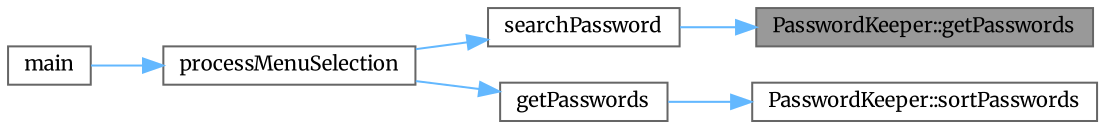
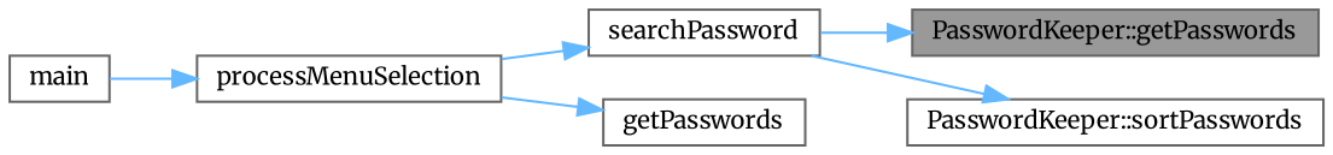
  digraph {
    fontname=Merriweather
    rankdir=RL
    node [color=grey40 fillcolor=white fontname=Merriweather fontsize=10 shape=box style=filled]
    edge [color=steelblue1 dir=back fontname=Merriweather fontsize=10 labelfontname=Helvetica labelfontsize=10 style=solid]
    n1 [color=gray40 fillcolor=grey60 fontcolor=black height=0.2 label="PasswordKeeper::getPasswords" width=0.4]
    n2 [height=0.2 label=searchPassword width=0.4]
    n3 [height=0.2 label=processMenuSelection width=0.4]
    n4 [height=0.2 label="PasswordKeeper::sortPasswords" width=0.4]
    n5 [height=0.2 label=getPasswords width=0.4]
    n6 [height=0.2 label=main width=0.4]
    n1 -> n2
    n2 -> n3
    n3 -> n6
-   n4 -> n5
+   n4 -> n2
    n5 -> n3
  }
